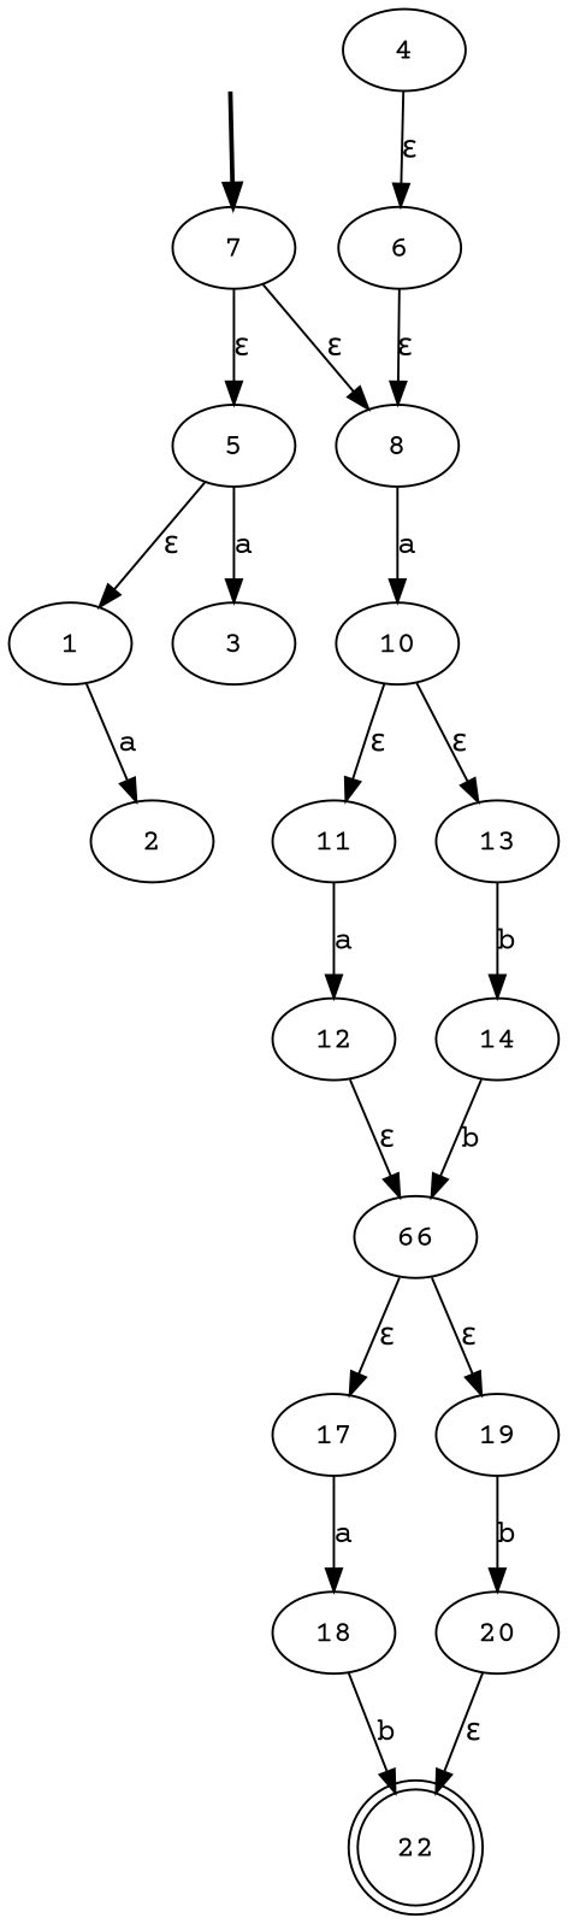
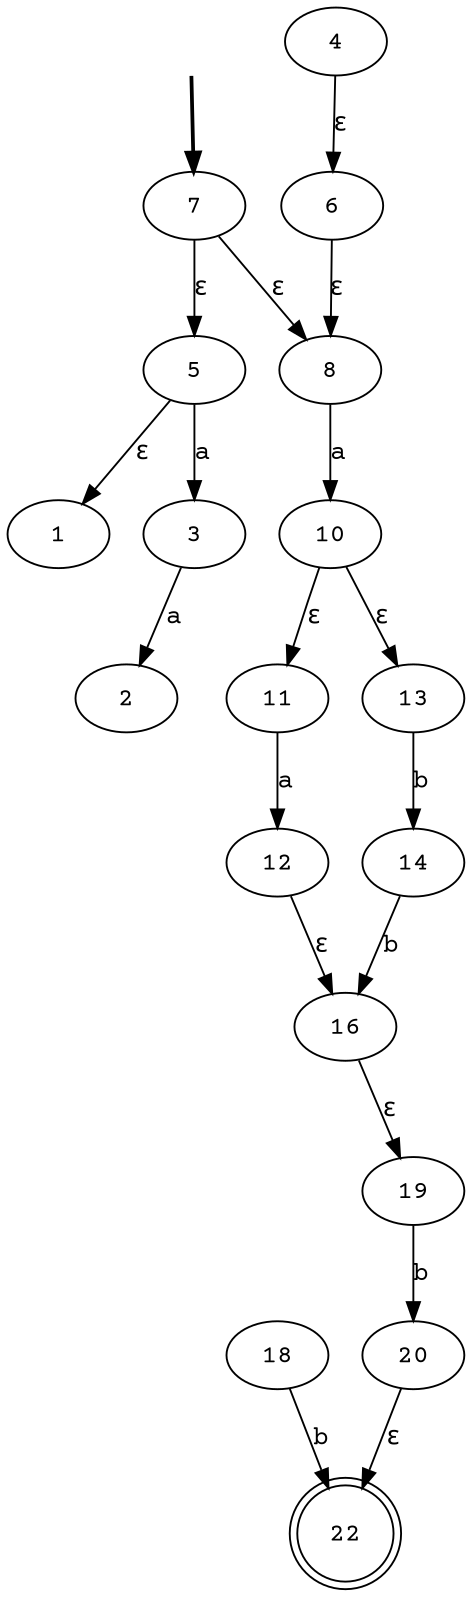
  digraph {
    fontname="Courier Prime"
    rankdir=TB
    node [fontname="Courier Prime"]
    edge [fontname="Courier Prime"]
    fake [style=invisible]
    7 [root=true]
    8
    5
    10
    1
    3
    11
    13
    2
    12
    14
    4
    6
-   16 [label=66]
-   17
+   16
    19
    18
    20
    22 [shape=doublecircle]
    fake -> 7 [style=bold]
    7 -> 8 [label="ε"]
    7 -> 5 [label="ε"]
    8 -> 10 [label=a]
    5 -> 1 [label="ε"]
    5 -> 3 [label=a]
    10 -> 11 [label="ε"]
    10 -> 13 [label="ε"]
-   1 -> 2 [label=a]
+   3 -> 2 [label=a]
    11 -> 12 [label=a]
    13 -> 14 [label=b]
    12 -> 16 [label="ε"]
    14 -> 16 [label=b]
    4 -> 6 [label="ε"]
    6 -> 8 [label="ε"]
-   16 -> 17 [label="ε"]
    16 -> 19 [label="ε"]
-   17 -> 18 [label=a]
    19 -> 20 [label=b]
    18 -> 22 [label=b]
    20 -> 22 [label="ε"]
  }
